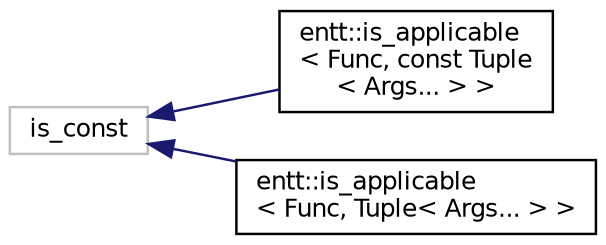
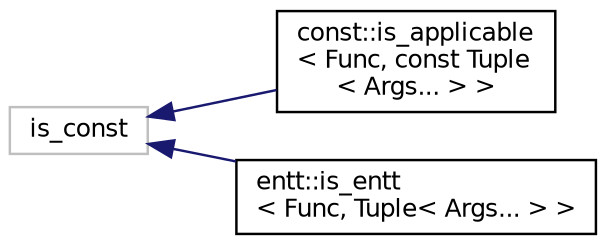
  digraph {
    rankdir=LR
    node [color=black fillcolor=white fontname=Helvetica fontsize=10 shape=record style=filled]
    edge [color=midnightblue dir=back fontname=Helvetica fontsize=10 labelfontname=Helvetica labelfontsize=10 style=solid]
    n1 [color=grey75 height=0.2 label=is_const width=0.4]
-   n2 [height=0.2 label="entt::is_applicable\l\< Func, const Tuple\l\< Args... \> \>" width=0.4]
-   n3 [height=0.2 label="entt::is_applicable\l\< Func, Tuple\< Args... \> \>" width=0.4]
+   n2 [height=0.2 label="const::is_applicable\l\< Func, const Tuple\l\< Args... \> \>" width=0.4]
+   n3 [height=0.2 label="entt::is_entt\l\< Func, Tuple\< Args... \> \>" width=0.4]
    n1 -> n2
    n1 -> n3
  }
